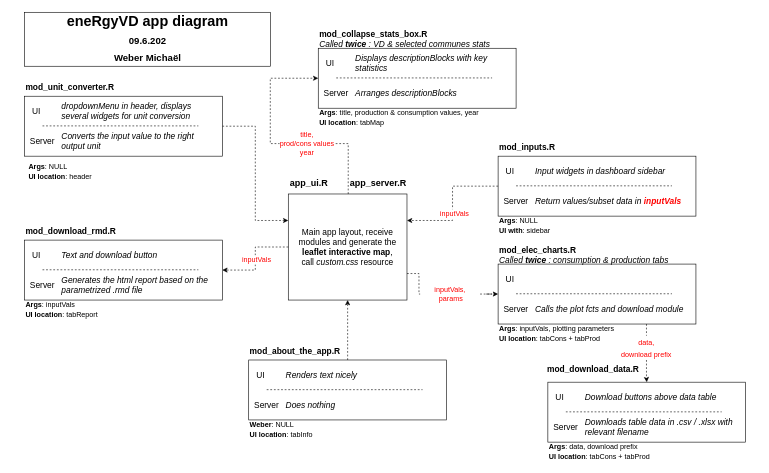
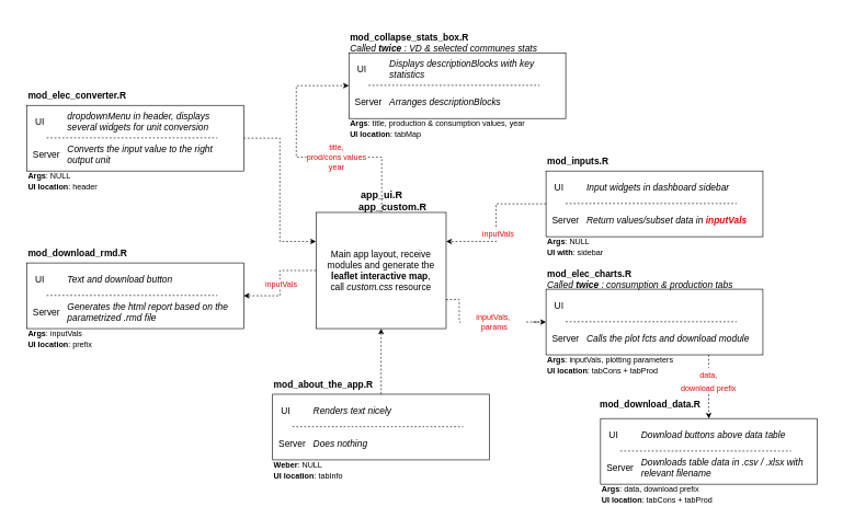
  <mxCell id="0" />
  <mxCell id="1" parent="0" />
  <mxCell id="2" value="" style="group" vertex="1" connectable="0" parent="1"><mxGeometry x="830" y="230" width="350" height="160" as="geometry" /></mxCell>
  <mxCell id="3" value="" style="group" vertex="1" connectable="0" parent="2"><mxGeometry width="330" height="160" as="geometry" /></mxCell>
  <mxCell id="4" value="" style="rounded=0;whiteSpace=wrap;html=1;fontSize=14;" vertex="1" parent="3"><mxGeometry y="30" width="330" height="100" as="geometry" /></mxCell>
  <mxCell id="5" value="mod_inputs.R" style="text;html=1;strokeColor=none;fillColor=none;align=left;verticalAlign=middle;whiteSpace=wrap;rounded=0;fontSize=14;fontStyle=1" vertex="1" parent="3"><mxGeometry width="140" height="30" as="geometry" /></mxCell>
  <mxCell id="6" value="" style="endArrow=none;dashed=1;html=1;strokeWidth=1;rounded=0;fontSize=14;" edge="1" parent="3"><mxGeometry width="50" height="50" relative="1" as="geometry"><mxPoint x="30" y="79.5" as="sourcePoint" /><mxPoint x="290" y="79.5" as="targetPoint" /></mxGeometry></mxCell>
  <mxCell id="7" value="UI" style="text;html=1;strokeColor=none;fillColor=none;align=center;verticalAlign=middle;whiteSpace=wrap;rounded=0;fontSize=14;" vertex="1" parent="3"><mxGeometry y="40" width="40" height="30" as="geometry" /></mxCell>
  <mxCell id="8" value="Server" style="text;html=1;strokeColor=none;fillColor=none;align=center;verticalAlign=middle;whiteSpace=wrap;rounded=0;fontSize=14;" vertex="1" parent="3"><mxGeometry x="10" y="90" width="40" height="30" as="geometry" /></mxCell>
  <mxCell id="9" value="&lt;i&gt;Input widgets in dashboard sidebar&lt;/i&gt;" style="text;html=1;strokeColor=none;fillColor=none;align=left;verticalAlign=middle;whiteSpace=wrap;rounded=0;fontSize=14;" vertex="1" parent="3"><mxGeometry x="60" y="40" width="250" height="30" as="geometry" /></mxCell>
  <mxCell id="10" value="&lt;i&gt;Return values/subset data in &lt;font color=&quot;#ff0000&quot;&gt;&lt;b&gt;inputVals&lt;/b&gt;&lt;/font&gt;&lt;/i&gt;" style="text;html=1;strokeColor=none;fillColor=none;align=left;verticalAlign=middle;whiteSpace=wrap;rounded=0;fontSize=14;" vertex="1" parent="3"><mxGeometry x="60" y="90" width="250" height="30" as="geometry" /></mxCell>
  <mxCell id="11" value="&lt;font style=&quot;font-size: 12px;&quot;&gt;&lt;b&gt;Args&lt;/b&gt;: NULL&lt;br&gt;&lt;b&gt;UI with&lt;/b&gt;: sidebar&lt;br&gt;&lt;/font&gt;" style="text;html=1;strokeColor=none;fillColor=none;align=left;verticalAlign=middle;whiteSpace=wrap;rounded=0;fontSize=14;" vertex="1" parent="3"><mxGeometry y="130" width="330" height="30" as="geometry" /></mxCell>
  <mxCell id="12" value="" style="group" vertex="1" connectable="0" parent="1"><mxGeometry x="480" y="270" width="210" height="230" as="geometry" /></mxCell>
  <mxCell id="13" value="Main app layout, receive modules and generate the &lt;b&gt;leaflet interactive map&lt;/b&gt;,&lt;br&gt;call &lt;i&gt;custom.css&lt;/i&gt; resource" style="rounded=0;whiteSpace=wrap;html=1;fontSize=14;align=center;" vertex="1" parent="12"><mxGeometry y="53.077" width="198.0" height="176.923" as="geometry" /></mxCell>
- <mxCell id="14" value="&lt;font style=&quot;font-size: 15px;&quot;&gt;app_ui.R &lt;span style=&quot;white-space: pre;&quot;&gt;&#09;&lt;/span&gt;app_server.R&lt;/font&gt;" style="text;html=1;strokeColor=none;fillColor=none;align=center;verticalAlign=middle;whiteSpace=wrap;rounded=0;fontSize=14;fontStyle=1" vertex="1" parent="12"><mxGeometry y="17.69" width="200" height="35.38" as="geometry" /></mxCell>
+ <mxCell id="14" value="&lt;font style=&quot;font-size: 15px;&quot;&gt;app_ui.R &lt;span style=&quot;white-space: pre;&quot;&gt;&#09;&lt;/span&gt;app_custom.R&lt;/font&gt;" style="text;html=1;strokeColor=none;fillColor=none;align=center;verticalAlign=middle;whiteSpace=wrap;rounded=0;fontSize=14;fontStyle=1" vertex="1" parent="12"><mxGeometry y="17.69" width="200" height="35.38" as="geometry" /></mxCell>
  <mxCell id="15" style="edgeStyle=orthogonalEdgeStyle;rounded=0;orthogonalLoop=1;jettySize=auto;html=1;exitX=0;exitY=0.5;exitDx=0;exitDy=0;dashed=1;fontSize=14;strokeWidth=1;entryX=1;entryY=0.25;entryDx=0;entryDy=0;" edge="1" parent="1" source="4" target="13"><mxGeometry relative="1" as="geometry"><mxPoint x="830" y="400" as="targetPoint" /></mxGeometry></mxCell>
  <mxCell id="16" value="inputVals" style="edgeLabel;html=1;align=center;verticalAlign=middle;resizable=0;points=[];fontSize=12;fontColor=#FF0000;" vertex="1" connectable="0" parent="15"><mxGeometry x="0.152" y="2" relative="1" as="geometry"><mxPoint as="offset" /></mxGeometry></mxCell>
  <mxCell id="17" value="" style="group" vertex="1" connectable="0" parent="1"><mxGeometry x="820" y="410" width="350" height="160" as="geometry" /></mxCell>
  <mxCell id="18" value="" style="group" vertex="1" connectable="0" parent="17"><mxGeometry x="10" width="330" height="160" as="geometry" /></mxCell>
  <mxCell id="19" value="" style="rounded=0;whiteSpace=wrap;html=1;fontSize=14;" vertex="1" parent="18"><mxGeometry y="30" width="330" height="100" as="geometry" /></mxCell>
  <mxCell id="20" value="mod_elec_charts.R&lt;br&gt;&lt;i style=&quot;&quot;&gt;&lt;span style=&quot;font-weight: 400;&quot;&gt;Called &lt;/span&gt;twice&lt;span style=&quot;font-weight: normal;&quot;&gt;&amp;nbsp;: consumption &amp;amp; production tabs&lt;/span&gt;&lt;/i&gt;" style="text;html=1;strokeColor=none;fillColor=none;align=left;verticalAlign=middle;whiteSpace=wrap;rounded=0;fontSize=14;fontStyle=1" vertex="1" parent="18"><mxGeometry width="290" height="30" as="geometry" /></mxCell>
  <mxCell id="21" value="" style="endArrow=none;dashed=1;html=1;strokeWidth=1;rounded=0;fontSize=14;" edge="1" parent="18"><mxGeometry width="50" height="50" relative="1" as="geometry"><mxPoint x="30" y="79.5" as="sourcePoint" /><mxPoint x="290" y="79.5" as="targetPoint" /></mxGeometry></mxCell>
  <mxCell id="22" value="UI" style="text;html=1;strokeColor=none;fillColor=none;align=center;verticalAlign=middle;whiteSpace=wrap;rounded=0;fontSize=14;" vertex="1" parent="18"><mxGeometry y="40" width="40" height="30" as="geometry" /></mxCell>
  <mxCell id="23" value="Server" style="text;html=1;strokeColor=none;fillColor=none;align=center;verticalAlign=middle;whiteSpace=wrap;rounded=0;fontSize=14;" vertex="1" parent="18"><mxGeometry x="10" y="90" width="40" height="30" as="geometry" /></mxCell>
  <mxCell id="24" value="&lt;i&gt;Calls the plot fcts and download module&lt;/i&gt;" style="text;html=1;strokeColor=none;fillColor=none;align=left;verticalAlign=middle;whiteSpace=wrap;rounded=0;fontSize=14;" vertex="1" parent="18"><mxGeometry x="60" y="90" width="260" height="30" as="geometry" /></mxCell>
  <mxCell id="25" value="&lt;font style=&quot;font-size: 12px;&quot;&gt;&lt;b&gt;Args&lt;/b&gt;: inputVals, plotting parameters&lt;br&gt;&lt;b&gt;UI location&lt;/b&gt;: tabCons + tabProd&amp;nbsp;&lt;br&gt;&lt;/font&gt;" style="text;html=1;strokeColor=none;fillColor=none;align=left;verticalAlign=middle;whiteSpace=wrap;rounded=0;fontSize=14;" vertex="1" parent="18"><mxGeometry y="130" width="330" height="30" as="geometry" /></mxCell>
  <mxCell id="26" value="" style="group" vertex="1" connectable="0" parent="1"><mxGeometry x="910" y="600" width="350" height="160" as="geometry" /></mxCell>
  <mxCell id="27" value="" style="group" vertex="1" connectable="0" parent="26"><mxGeometry width="330" height="160" as="geometry" /></mxCell>
  <mxCell id="28" value="" style="rounded=0;whiteSpace=wrap;html=1;fontSize=14;" vertex="1" parent="27"><mxGeometry x="3" y="37" width="330" height="100" as="geometry" /></mxCell>
  <mxCell id="29" value="mod_download_data.R" style="text;html=1;strokeColor=none;fillColor=none;align=left;verticalAlign=middle;whiteSpace=wrap;rounded=0;fontSize=14;fontStyle=1" vertex="1" parent="27"><mxGeometry width="140" height="30" as="geometry" /></mxCell>
  <mxCell id="30" value="" style="endArrow=none;dashed=1;html=1;strokeWidth=1;rounded=0;fontSize=14;" edge="1" parent="27"><mxGeometry width="50" height="50" relative="1" as="geometry"><mxPoint x="33" y="86.5" as="sourcePoint" /><mxPoint x="293" y="86.5" as="targetPoint" /></mxGeometry></mxCell>
  <mxCell id="31" value="UI" style="text;html=1;strokeColor=none;fillColor=none;align=center;verticalAlign=middle;whiteSpace=wrap;rounded=0;fontSize=14;" vertex="1" parent="27"><mxGeometry x="3" y="47" width="40" height="30" as="geometry" /></mxCell>
  <mxCell id="32" value="Server" style="text;html=1;strokeColor=none;fillColor=none;align=center;verticalAlign=middle;whiteSpace=wrap;rounded=0;fontSize=14;" vertex="1" parent="27"><mxGeometry x="13" y="97" width="40" height="30" as="geometry" /></mxCell>
  <mxCell id="33" value="&lt;i&gt;Downloads table data in .csv / .xlsx with relevant filename&lt;/i&gt;" style="text;html=1;strokeColor=none;fillColor=none;align=left;verticalAlign=middle;whiteSpace=wrap;rounded=0;fontSize=14;" vertex="1" parent="27"><mxGeometry x="63" y="97" width="250" height="30" as="geometry" /></mxCell>
  <mxCell id="34" value="&lt;font style=&quot;font-size: 12px;&quot;&gt;&lt;b&gt;Args&lt;/b&gt;: data, download prefix&lt;br&gt;&lt;b&gt;UI location&lt;/b&gt;: tabCons + tabProd&lt;br&gt;&lt;/font&gt;" style="text;html=1;strokeColor=none;fillColor=none;align=left;verticalAlign=middle;whiteSpace=wrap;rounded=0;fontSize=14;" vertex="1" parent="27"><mxGeometry x="3" y="137" width="330" height="30" as="geometry" /></mxCell>
  <mxCell id="35" value="&lt;i&gt;Download buttons above data table&lt;/i&gt;" style="text;html=1;strokeColor=none;fillColor=none;align=left;verticalAlign=middle;whiteSpace=wrap;rounded=0;fontSize=14;" vertex="1" parent="27"><mxGeometry x="63" y="47" width="250" height="30" as="geometry" /></mxCell>
  <mxCell id="36" value="" style="group" vertex="1" connectable="0" parent="1"><mxGeometry x="414" y="570" width="350" height="160" as="geometry" /></mxCell>
  <mxCell id="37" value="" style="group" vertex="1" connectable="0" parent="36"><mxGeometry width="330" height="160" as="geometry" /></mxCell>
  <mxCell id="38" value="" style="rounded=0;whiteSpace=wrap;html=1;fontSize=14;" vertex="1" parent="37"><mxGeometry y="30" width="330" height="100" as="geometry" /></mxCell>
  <mxCell id="39" value="mod_about_the_app.R" style="text;html=1;strokeColor=none;fillColor=none;align=left;verticalAlign=middle;whiteSpace=wrap;rounded=0;fontSize=14;fontStyle=1" vertex="1" parent="37"><mxGeometry width="140" height="30" as="geometry" /></mxCell>
  <mxCell id="40" value="" style="endArrow=none;dashed=1;html=1;strokeWidth=1;rounded=0;fontSize=14;" edge="1" parent="37"><mxGeometry width="50" height="50" relative="1" as="geometry"><mxPoint x="30" y="79.5" as="sourcePoint" /><mxPoint x="290" y="79.5" as="targetPoint" /></mxGeometry></mxCell>
  <mxCell id="41" value="UI" style="text;html=1;strokeColor=none;fillColor=none;align=center;verticalAlign=middle;whiteSpace=wrap;rounded=0;fontSize=14;" vertex="1" parent="37"><mxGeometry y="40" width="40" height="30" as="geometry" /></mxCell>
  <mxCell id="42" value="Server" style="text;html=1;strokeColor=none;fillColor=none;align=center;verticalAlign=middle;whiteSpace=wrap;rounded=0;fontSize=14;" vertex="1" parent="37"><mxGeometry x="10" y="90" width="40" height="30" as="geometry" /></mxCell>
  <mxCell id="43" value="&lt;i&gt;Does nothing&lt;/i&gt;" style="text;html=1;strokeColor=none;fillColor=none;align=left;verticalAlign=middle;whiteSpace=wrap;rounded=0;fontSize=14;" vertex="1" parent="37"><mxGeometry x="60" y="90" width="250" height="30" as="geometry" /></mxCell>
  <mxCell id="44" value="&lt;font style=&quot;font-size: 12px;&quot;&gt;&lt;b&gt;Weber&lt;/b&gt;: NULL&lt;br&gt;&lt;b&gt;UI location&lt;/b&gt;: tabInfo&lt;br&gt;&lt;/font&gt;" style="text;html=1;strokeColor=none;fillColor=none;align=left;verticalAlign=middle;whiteSpace=wrap;rounded=0;fontSize=14;" vertex="1" parent="37"><mxGeometry y="130" width="330" height="30" as="geometry" /></mxCell>
  <mxCell id="45" value="&lt;i&gt;Renders text nicely&lt;/i&gt;" style="text;html=1;strokeColor=none;fillColor=none;align=left;verticalAlign=middle;whiteSpace=wrap;rounded=0;fontSize=14;" vertex="1" parent="37"><mxGeometry x="60" y="40" width="250" height="30" as="geometry" /></mxCell>
  <mxCell id="46" style="edgeStyle=orthogonalEdgeStyle;rounded=0;orthogonalLoop=1;jettySize=auto;html=1;entryX=0.5;entryY=1;entryDx=0;entryDy=0;dashed=1;fontSize=12;fontColor=#FF0000;strokeWidth=1;exitX=0.5;exitY=0;exitDx=0;exitDy=0;" edge="1" parent="1" source="38" target="13"><mxGeometry relative="1" as="geometry" /></mxCell>
  <mxCell id="47" style="edgeStyle=orthogonalEdgeStyle;rounded=0;orthogonalLoop=1;jettySize=auto;html=1;entryX=0;entryY=0.5;entryDx=0;entryDy=0;dashed=1;fontSize=12;fontColor=#3333FF;strokeWidth=1;" edge="1" parent="1" source="48" target="19"><mxGeometry relative="1" as="geometry" /></mxCell>
  <mxCell id="48" value="inputVals,&lt;br&gt;&amp;nbsp;params" style="text;html=1;strokeColor=none;fillColor=none;align=center;verticalAlign=middle;whiteSpace=wrap;rounded=0;fontSize=12;fontColor=#FF0000;labelBackgroundColor=none;" vertex="1" parent="1"><mxGeometry x="700" y="475" width="100" height="30" as="geometry" /></mxCell>
  <mxCell id="49" value="" style="edgeStyle=orthogonalEdgeStyle;rounded=0;orthogonalLoop=1;jettySize=auto;html=1;exitX=1;exitY=0.75;exitDx=0;exitDy=0;entryX=0;entryY=0.5;entryDx=0;entryDy=0;dashed=1;fontSize=12;fontColor=#FF0000;strokeWidth=1;endArrow=none;" edge="1" parent="1" source="13" target="48"><mxGeometry relative="1" as="geometry"><mxPoint x="728" y="465.769" as="sourcePoint" /><mxPoint x="880" y="480" as="targetPoint" /></mxGeometry></mxCell>
  <mxCell id="50" value="" style="group" vertex="1" connectable="0" parent="1"><mxGeometry x="30" y="370" width="350" height="160" as="geometry" /></mxCell>
  <mxCell id="51" value="" style="group" vertex="1" connectable="0" parent="50"><mxGeometry x="10" width="330" height="160" as="geometry" /></mxCell>
  <mxCell id="52" value="" style="rounded=0;whiteSpace=wrap;html=1;fontSize=14;" vertex="1" parent="51"><mxGeometry y="30" width="330" height="100" as="geometry" /></mxCell>
  <mxCell id="53" value="mod_download_rmd.R&lt;span style=&quot;font-weight: 400;&quot;&gt;&lt;i&gt;&lt;br&gt;&lt;/i&gt;&lt;/span&gt;" style="text;html=1;strokeColor=none;fillColor=none;align=left;verticalAlign=middle;whiteSpace=wrap;rounded=0;fontSize=14;fontStyle=1" vertex="1" parent="51"><mxGeometry width="290" height="30" as="geometry" /></mxCell>
  <mxCell id="54" value="" style="endArrow=none;dashed=1;html=1;strokeWidth=1;rounded=0;fontSize=14;" edge="1" parent="51"><mxGeometry width="50" height="50" relative="1" as="geometry"><mxPoint x="30" y="79.5" as="sourcePoint" /><mxPoint x="290" y="79.5" as="targetPoint" /></mxGeometry></mxCell>
  <mxCell id="55" value="UI" style="text;html=1;strokeColor=none;fillColor=none;align=center;verticalAlign=middle;whiteSpace=wrap;rounded=0;fontSize=14;" vertex="1" parent="51"><mxGeometry y="40" width="40" height="30" as="geometry" /></mxCell>
  <mxCell id="56" value="Server" style="text;html=1;strokeColor=none;fillColor=none;align=center;verticalAlign=middle;whiteSpace=wrap;rounded=0;fontSize=14;" vertex="1" parent="51"><mxGeometry x="10" y="90" width="40" height="30" as="geometry" /></mxCell>
  <mxCell id="57" value="&lt;i&gt;Generates the html report based on the parametrized .rmd file&lt;/i&gt;" style="text;html=1;strokeColor=none;fillColor=none;align=left;verticalAlign=middle;whiteSpace=wrap;rounded=0;fontSize=14;" vertex="1" parent="51"><mxGeometry x="60" y="90" width="250" height="30" as="geometry" /></mxCell>
- <mxCell id="58" value="&lt;font style=&quot;font-size: 12px;&quot;&gt;&lt;b&gt;Args&lt;/b&gt;: inputVals&lt;br&gt;&lt;b&gt;UI location&lt;/b&gt;: tabReport&amp;nbsp;&lt;br&gt;&lt;/font&gt;" style="text;html=1;strokeColor=none;fillColor=none;align=left;verticalAlign=middle;whiteSpace=wrap;rounded=0;fontSize=14;" vertex="1" parent="51"><mxGeometry y="130" width="330" height="30" as="geometry" /></mxCell>
+ <mxCell id="58" value="&lt;font style=&quot;font-size: 12px;&quot;&gt;&lt;b&gt;Args&lt;/b&gt;: inputVals&lt;br&gt;&lt;b&gt;UI location&lt;/b&gt;: prefix&amp;nbsp;&lt;br&gt;&lt;/font&gt;" style="text;html=1;strokeColor=none;fillColor=none;align=left;verticalAlign=middle;whiteSpace=wrap;rounded=0;fontSize=14;" vertex="1" parent="51"><mxGeometry y="130" width="330" height="30" as="geometry" /></mxCell>
  <mxCell id="59" value="&lt;i&gt;Text and download button&lt;/i&gt;" style="text;html=1;strokeColor=none;fillColor=none;align=left;verticalAlign=middle;whiteSpace=wrap;rounded=0;fontSize=14;" vertex="1" parent="51"><mxGeometry x="60" y="40" width="250" height="30" as="geometry" /></mxCell>
  <mxCell id="60" style="edgeStyle=orthogonalEdgeStyle;rounded=0;orthogonalLoop=1;jettySize=auto;html=1;exitX=0;exitY=0.5;exitDx=0;exitDy=0;dashed=1;fontSize=14;strokeWidth=1;entryX=1;entryY=0.5;entryDx=0;entryDy=0;" edge="1" parent="1" source="13" target="52"><mxGeometry relative="1" as="geometry"><mxPoint x="180" y="677.308" as="targetPoint" /><mxPoint x="332" y="620" as="sourcePoint" /></mxGeometry></mxCell>
  <mxCell id="61" value="inputVals" style="edgeLabel;html=1;align=center;verticalAlign=middle;resizable=0;points=[];fontSize=12;fontColor=#FF0000;" vertex="1" connectable="0" parent="60"><mxGeometry x="0.152" y="2" relative="1" as="geometry"><mxPoint x="-1" y="-10" as="offset" /></mxGeometry></mxCell>
  <mxCell id="62" value="" style="group" vertex="1" connectable="0" parent="1"><mxGeometry x="20" y="200" width="360" height="160" as="geometry" /></mxCell>
  <mxCell id="63" value="" style="group" vertex="1" connectable="0" parent="62"><mxGeometry x="10" width="350" height="160" as="geometry" /></mxCell>
- <mxCell id="64" value="&lt;font style=&quot;font-size: 12px;&quot;&gt;&lt;b&gt;Args&lt;/b&gt;: NULL&lt;br&gt;&lt;b&gt;UI location&lt;/b&gt;: header&lt;br&gt;&lt;/font&gt;" style="text;html=1;strokeColor=none;fillColor=none;align=left;verticalAlign=middle;whiteSpace=wrap;rounded=0;fontSize=14;" vertex="1" parent="63"><mxGeometry x="15" y="70" width="330" height="30" as="geometry" /></mxCell>
+ <mxCell id="64" value="&lt;font style=&quot;font-size: 12px;&quot;&gt;&lt;b&gt;Args&lt;/b&gt;: NULL&lt;br&gt;&lt;b&gt;UI location&lt;/b&gt;: header&lt;br&gt;&lt;/font&gt;" style="text;html=1;strokeColor=none;fillColor=none;align=left;verticalAlign=middle;whiteSpace=wrap;rounded=0;fontSize=14;" vertex="1" parent="63"><mxGeometry x="10" y="60" width="330" height="30" as="geometry" /></mxCell>
  <mxCell id="65" style="edgeStyle=orthogonalEdgeStyle;rounded=0;orthogonalLoop=1;jettySize=auto;html=1;entryX=0;entryY=0.25;entryDx=0;entryDy=0;dashed=1;fontSize=12;fontColor=#3333FF;strokeWidth=1;" edge="1" parent="1" source="66" target="13"><mxGeometry relative="1" as="geometry" /></mxCell>
  <mxCell id="66" value="" style="rounded=0;whiteSpace=wrap;html=1;fontSize=14;" vertex="1" parent="1"><mxGeometry x="40" y="160" width="330" height="100" as="geometry" /></mxCell>
- <mxCell id="67" value="mod_unit_converter.R&lt;span style=&quot;font-weight: 400;&quot;&gt;&lt;i&gt;&lt;br&gt;&lt;/i&gt;&lt;/span&gt;" style="text;html=1;strokeColor=none;fillColor=none;align=left;verticalAlign=middle;whiteSpace=wrap;rounded=0;fontSize=14;fontStyle=1" vertex="1" parent="1"><mxGeometry x="40" y="130" width="290" height="30" as="geometry" /></mxCell>
+ <mxCell id="67" value="mod_elec_converter.R&lt;span style=&quot;font-weight: 400;&quot;&gt;&lt;i&gt;&lt;br&gt;&lt;/i&gt;&lt;/span&gt;" style="text;html=1;strokeColor=none;fillColor=none;align=left;verticalAlign=middle;whiteSpace=wrap;rounded=0;fontSize=14;fontStyle=1" vertex="1" parent="1"><mxGeometry x="40" y="130" width="290" height="30" as="geometry" /></mxCell>
  <mxCell id="68" value="" style="endArrow=none;dashed=1;html=1;strokeWidth=1;rounded=0;fontSize=14;" edge="1" parent="1"><mxGeometry width="50" height="50" relative="1" as="geometry"><mxPoint x="70" y="209.5" as="sourcePoint" /><mxPoint x="330" y="209.5" as="targetPoint" /></mxGeometry></mxCell>
  <mxCell id="69" value="UI" style="text;html=1;strokeColor=none;fillColor=none;align=center;verticalAlign=middle;whiteSpace=wrap;rounded=0;fontSize=14;" vertex="1" parent="1"><mxGeometry x="40" y="170" width="40" height="30" as="geometry" /></mxCell>
  <mxCell id="70" value="Server" style="text;html=1;strokeColor=none;fillColor=none;align=center;verticalAlign=middle;whiteSpace=wrap;rounded=0;fontSize=14;" vertex="1" parent="1"><mxGeometry x="50" y="220" width="40" height="30" as="geometry" /></mxCell>
  <mxCell id="71" value="&lt;i&gt;Converts the input value to the right output unit&lt;/i&gt;" style="text;html=1;strokeColor=none;fillColor=none;align=left;verticalAlign=middle;whiteSpace=wrap;rounded=0;fontSize=14;" vertex="1" parent="1"><mxGeometry x="100" y="220" width="250" height="30" as="geometry" /></mxCell>
  <mxCell id="72" value="&lt;i&gt;dropdownMenu in header, displays several widgets for unit conversion&lt;/i&gt;" style="text;html=1;strokeColor=none;fillColor=none;align=left;verticalAlign=middle;whiteSpace=wrap;rounded=0;fontSize=14;" vertex="1" parent="1"><mxGeometry x="100" y="170" width="250" height="30" as="geometry" /></mxCell>
  <mxCell id="73" value="&lt;font style=&quot;font-size: 12px;&quot;&gt;&lt;b&gt;Args&lt;/b&gt;: title, production &amp;amp; consumption values, year&lt;br&gt;&lt;b&gt;UI location&lt;/b&gt;: tabMap&lt;br&gt;&lt;/font&gt;" style="text;html=1;strokeColor=none;fillColor=none;align=left;verticalAlign=middle;whiteSpace=wrap;rounded=0;fontSize=14;" vertex="1" parent="1"><mxGeometry x="530" y="180" width="330" height="30" as="geometry" /></mxCell>
  <mxCell id="74" value="" style="rounded=0;whiteSpace=wrap;html=1;fontSize=14;" vertex="1" parent="1"><mxGeometry x="530" y="80" width="330" height="100" as="geometry" /></mxCell>
  <mxCell id="75" value="mod_collapse_stats_box.R&lt;br&gt;&lt;i style=&quot;&quot;&gt;&lt;span style=&quot;font-weight: 400;&quot;&gt;Called &lt;/span&gt;twice&lt;span style=&quot;font-weight: normal;&quot;&gt;&amp;nbsp;: VD &amp;amp; selected communes stats&lt;/span&gt;&lt;/i&gt;" style="text;html=1;strokeColor=none;fillColor=none;align=left;verticalAlign=middle;whiteSpace=wrap;rounded=0;fontSize=14;fontStyle=1" vertex="1" parent="1"><mxGeometry x="530" y="50" width="290" height="30" as="geometry" /></mxCell>
  <mxCell id="76" value="" style="endArrow=none;dashed=1;html=1;strokeWidth=1;rounded=0;fontSize=14;" edge="1" parent="1"><mxGeometry width="50" height="50" relative="1" as="geometry"><mxPoint x="560" y="129.5" as="sourcePoint" /><mxPoint x="820" y="129.5" as="targetPoint" /></mxGeometry></mxCell>
  <mxCell id="77" value="UI" style="text;html=1;strokeColor=none;fillColor=none;align=center;verticalAlign=middle;whiteSpace=wrap;rounded=0;fontSize=14;" vertex="1" parent="1"><mxGeometry x="530" y="90" width="40" height="30" as="geometry" /></mxCell>
  <mxCell id="78" value="Server" style="text;html=1;strokeColor=none;fillColor=none;align=center;verticalAlign=middle;whiteSpace=wrap;rounded=0;fontSize=14;" vertex="1" parent="1"><mxGeometry x="540" y="140" width="40" height="30" as="geometry" /></mxCell>
  <mxCell id="79" value="&lt;i&gt;Displays descriptionBlocks with key statistics&lt;/i&gt;" style="text;html=1;strokeColor=none;fillColor=none;align=left;verticalAlign=middle;whiteSpace=wrap;rounded=0;fontSize=14;" vertex="1" parent="1"><mxGeometry x="590" y="90" width="250" height="30" as="geometry" /></mxCell>
  <mxCell id="80" style="edgeStyle=orthogonalEdgeStyle;rounded=0;orthogonalLoop=1;jettySize=auto;html=1;entryX=0;entryY=0.5;entryDx=0;entryDy=0;dashed=1;fontSize=12;fontColor=#3333FF;strokeWidth=1;exitX=0.5;exitY=1;exitDx=0;exitDy=0;" edge="1" parent="1" source="14" target="74"><mxGeometry relative="1" as="geometry"><mxPoint x="380" y="220" as="sourcePoint" /><mxPoint x="490" y="377.308" as="targetPoint" /><Array as="points"><mxPoint x="576" y="239" /><mxPoint x="450" y="239" /><mxPoint x="450" y="140" /></Array></mxGeometry></mxCell>
  <mxCell id="81" value="title,&lt;br&gt;prod/cons values&lt;br&gt;year" style="edgeLabel;html=1;align=center;verticalAlign=middle;resizable=0;points=[];fontSize=12;fontColor=#FF0000;" vertex="1" connectable="0" parent="80"><mxGeometry x="-0.135" y="-1" relative="1" as="geometry"><mxPoint x="20" as="offset" /></mxGeometry></mxCell>
  <mxCell id="82" value="&lt;i&gt;Arranges descriptionBlocks&lt;/i&gt;" style="text;html=1;strokeColor=none;fillColor=none;align=left;verticalAlign=middle;whiteSpace=wrap;rounded=0;fontSize=14;" vertex="1" parent="1"><mxGeometry x="590" y="140" width="250" height="30" as="geometry" /></mxCell>
- <mxCell id="83" value="&lt;font color=&quot;#000000&quot;&gt;eneRgyVD app diagram&lt;br&gt;&lt;font style=&quot;font-size: 16px;&quot;&gt;09.6.202&lt;br&gt;Weber Michaël&lt;/font&gt;&lt;/font&gt;" style="text;strokeColor=default;fillColor=none;html=1;fontSize=24;fontStyle=1;verticalAlign=middle;align=center;labelBackgroundColor=none;fontColor=#FF0000;strokeWidth=1;" vertex="1" parent="1"><mxGeometry x="40" y="20" width="410" height="90" as="geometry" /></mxCell>
  <mxCell id="84" style="edgeStyle=orthogonalEdgeStyle;rounded=0;orthogonalLoop=1;jettySize=auto;html=1;exitX=0.75;exitY=0;exitDx=0;exitDy=0;dashed=1;fontSize=16;fontColor=#000000;strokeWidth=1;entryX=0.5;entryY=0;entryDx=0;entryDy=0;" edge="1" parent="1" source="25" target="28"><mxGeometry relative="1" as="geometry"><mxPoint x="1130" y="630" as="targetPoint" /><Array as="points"><mxPoint x="1078" y="630" /></Array></mxGeometry></mxCell>
  <mxCell id="85" value="&lt;font style=&quot;font-size: 12px;&quot;&gt;data,&lt;br&gt;download prefix&lt;/font&gt;" style="edgeLabel;html=1;align=center;verticalAlign=middle;resizable=0;points=[];fontSize=16;fontColor=#FF0000;" vertex="1" connectable="0" parent="84"><mxGeometry x="-0.217" y="-1" relative="1" as="geometry"><mxPoint as="offset" /></mxGeometry></mxCell>
